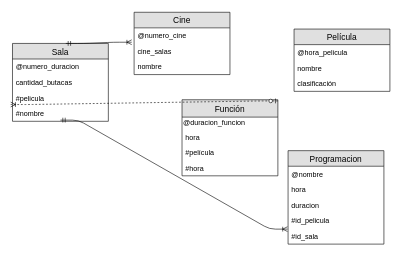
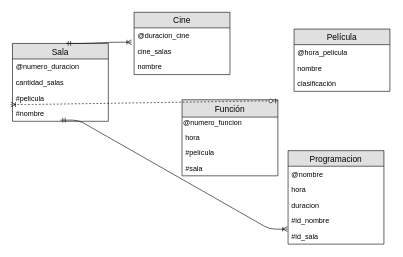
  <mxCell id="0" />
  <mxCell id="1" parent="0" />
  <mxCell id="2" value="Cine" style="swimlane;fontStyle=0;childLayout=stackLayout;horizontal=1;startSize=26;fillColor=#e0e0e0;horizontalStack=0;resizeParent=1;resizeParentMax=0;resizeLast=0;collapsible=1;marginBottom=0;swimlaneFillColor=#ffffff;align=center;fontSize=14;" parent="1" vertex="1"><mxGeometry x="223" y="20" width="160" height="104" as="geometry" /></mxCell>
- <mxCell id="3" value="@numero_cine" style="text;strokeColor=none;fillColor=none;spacingLeft=4;spacingRight=4;overflow=hidden;rotatable=0;points=[[0,0.5],[1,0.5]];portConstraint=eastwest;fontSize=12;" parent="2" vertex="1"><mxGeometry y="26" width="160" height="26" as="geometry" /></mxCell>
+ <mxCell id="3" value="@duracion_cine" style="text;strokeColor=none;fillColor=none;spacingLeft=4;spacingRight=4;overflow=hidden;rotatable=0;points=[[0,0.5],[1,0.5]];portConstraint=eastwest;fontSize=12;" parent="2" vertex="1"><mxGeometry y="26" width="160" height="26" as="geometry" /></mxCell>
  <mxCell id="4" value="cine_salas" style="text;strokeColor=none;fillColor=none;spacingLeft=4;spacingRight=4;overflow=hidden;rotatable=0;points=[[0,0.5],[1,0.5]];portConstraint=eastwest;fontSize=12;" parent="2" vertex="1"><mxGeometry y="52" width="160" height="26" as="geometry" /></mxCell>
  <mxCell id="5" value="nombre" style="text;strokeColor=none;fillColor=none;spacingLeft=4;spacingRight=4;overflow=hidden;rotatable=0;points=[[0,0.5],[1,0.5]];portConstraint=eastwest;fontSize=12;" parent="2" vertex="1"><mxGeometry y="78" width="160" height="26" as="geometry" /></mxCell>
  <mxCell id="6" value="Sala" style="swimlane;fontStyle=0;childLayout=stackLayout;horizontal=1;startSize=26;fillColor=#e0e0e0;horizontalStack=0;resizeParent=1;resizeParentMax=0;resizeLast=0;collapsible=1;marginBottom=0;swimlaneFillColor=#ffffff;align=center;fontSize=14;" parent="1" vertex="1"><mxGeometry x="20" y="72" width="160" height="130" as="geometry" /></mxCell>
  <mxCell id="7" value="@numero_duracion" style="text;strokeColor=none;fillColor=none;spacingLeft=4;spacingRight=4;overflow=hidden;rotatable=0;points=[[0,0.5],[1,0.5]];portConstraint=eastwest;fontSize=12;" parent="6" vertex="1"><mxGeometry y="26" width="160" height="26" as="geometry" /></mxCell>
- <mxCell id="8" value="cantidad_butacas" style="text;strokeColor=none;fillColor=none;spacingLeft=4;spacingRight=4;overflow=hidden;rotatable=0;points=[[0,0.5],[1,0.5]];portConstraint=eastwest;fontSize=12;" parent="6" vertex="1"><mxGeometry y="52" width="160" height="26" as="geometry" /></mxCell>
+ <mxCell id="8" value="cantidad_salas" style="text;strokeColor=none;fillColor=none;spacingLeft=4;spacingRight=4;overflow=hidden;rotatable=0;points=[[0,0.5],[1,0.5]];portConstraint=eastwest;fontSize=12;" parent="6" vertex="1"><mxGeometry y="52" width="160" height="26" as="geometry" /></mxCell>
  <mxCell id="9" value="#pelicula" style="text;strokeColor=none;fillColor=none;spacingLeft=4;spacingRight=4;overflow=hidden;rotatable=0;points=[[0,0.5],[1,0.5]];portConstraint=eastwest;fontSize=12;" parent="6" vertex="1"><mxGeometry y="78" width="160" height="26" as="geometry" /></mxCell>
  <mxCell id="10" value="#nombre" style="text;strokeColor=none;fillColor=none;spacingLeft=4;spacingRight=4;overflow=hidden;rotatable=0;points=[[0,0.5],[1,0.5]];portConstraint=eastwest;fontSize=12;" parent="6" vertex="1"><mxGeometry y="104" width="160" height="26" as="geometry" /></mxCell>
  <mxCell id="11" value="Función" style="swimlane;fontStyle=0;childLayout=stackLayout;horizontal=1;startSize=29;fillColor=#e0e0e0;horizontalStack=0;resizeParent=1;resizeParentMax=0;resizeLast=0;collapsible=1;marginBottom=0;swimlaneFillColor=#ffffff;align=center;fontSize=14;" parent="1" vertex="1"><mxGeometry x="303" y="166" width="160" height="127" as="geometry" /></mxCell>
- <mxCell id="12" value="@duracion_funcion" style="text;html=1;strokeColor=none;fillColor=none;align=left;verticalAlign=middle;whiteSpace=wrap;rounded=0;" vertex="1" parent="11"><mxGeometry y="29" width="160" height="20" as="geometry" /></mxCell>
+ <mxCell id="12" value="@numero_funcion" style="text;html=1;strokeColor=none;fillColor=none;align=left;verticalAlign=middle;whiteSpace=wrap;rounded=0;" vertex="1" parent="11"><mxGeometry y="29" width="160" height="20" as="geometry" /></mxCell>
  <mxCell id="13" value="hora" style="text;strokeColor=none;fillColor=none;spacingLeft=4;spacingRight=4;overflow=hidden;rotatable=0;points=[[0,0.5],[1,0.5]];portConstraint=eastwest;fontSize=12;" vertex="1" parent="11"><mxGeometry y="49" width="160" height="26" as="geometry" /></mxCell>
  <mxCell id="14" value="#película" style="text;strokeColor=none;fillColor=none;spacingLeft=4;spacingRight=4;overflow=hidden;rotatable=0;points=[[0,0.5],[1,0.5]];portConstraint=eastwest;fontSize=12;" parent="11" vertex="1"><mxGeometry y="75" width="160" height="26" as="geometry" /></mxCell>
- <mxCell id="15" value="#hora" style="text;strokeColor=none;fillColor=none;spacingLeft=4;spacingRight=4;overflow=hidden;rotatable=0;points=[[0,0.5],[1,0.5]];portConstraint=eastwest;fontSize=12;" parent="11" vertex="1"><mxGeometry y="101" width="160" height="26" as="geometry" /></mxCell>
+ <mxCell id="15" value="#sala" style="text;strokeColor=none;fillColor=none;spacingLeft=4;spacingRight=4;overflow=hidden;rotatable=0;points=[[0,0.5],[1,0.5]];portConstraint=eastwest;fontSize=12;" parent="11" vertex="1"><mxGeometry y="101" width="160" height="26" as="geometry" /></mxCell>
  <mxCell id="16" value="Película" style="swimlane;fontStyle=0;childLayout=stackLayout;horizontal=1;startSize=26;fillColor=#e0e0e0;horizontalStack=0;resizeParent=1;resizeParentMax=0;resizeLast=0;collapsible=1;marginBottom=0;swimlaneFillColor=#ffffff;align=center;fontSize=14;" parent="1" vertex="1"><mxGeometry x="490" y="48" width="160" height="104" as="geometry" /></mxCell>
  <mxCell id="17" value="@hora_pelicula" style="text;strokeColor=none;fillColor=none;spacingLeft=4;spacingRight=4;overflow=hidden;rotatable=0;points=[[0,0.5],[1,0.5]];portConstraint=eastwest;fontSize=12;" parent="16" vertex="1"><mxGeometry y="26" width="160" height="26" as="geometry" /></mxCell>
  <mxCell id="18" value="nombre" style="text;strokeColor=none;fillColor=none;spacingLeft=4;spacingRight=4;overflow=hidden;rotatable=0;points=[[0,0.5],[1,0.5]];portConstraint=eastwest;fontSize=12;" parent="16" vertex="1"><mxGeometry y="52" width="160" height="26" as="geometry" /></mxCell>
  <mxCell id="19" value="clasificación" style="text;strokeColor=none;fillColor=none;spacingLeft=4;spacingRight=4;overflow=hidden;rotatable=0;points=[[0,0.5],[1,0.5]];portConstraint=eastwest;fontSize=12;" parent="16" vertex="1"><mxGeometry y="78" width="160" height="26" as="geometry" /></mxCell>
  <mxCell id="20" value="" style="edgeStyle=entityRelationEdgeStyle;fontSize=12;html=1;endArrow=ERoneToMany;startArrow=ERzeroToOne;entryX=-0.019;entryY=0.923;entryDx=0;entryDy=0;entryPerimeter=0;exitX=1;exitY=0.016;exitDx=0;exitDy=0;exitPerimeter=0;dashed=1;" edge="1" parent="1" source="11" target="9"><mxGeometry width="100" height="100" relative="1" as="geometry"><mxPoint x="433" y="224" as="sourcePoint" /><mxPoint x="202" y="172" as="targetPoint" /></mxGeometry></mxCell>
  <mxCell id="21" value="" style="edgeStyle=entityRelationEdgeStyle;fontSize=12;html=1;endArrow=ERoneToMany;startArrow=ERmandOne;exitX=0.556;exitY=0;exitDx=0;exitDy=0;exitPerimeter=0;" edge="1" parent="1" source="6"><mxGeometry width="100" height="100" relative="1" as="geometry"><mxPoint x="70" y="237" as="sourcePoint" /><mxPoint x="219" y="70" as="targetPoint" /></mxGeometry></mxCell>
  <mxCell id="22" value="Programacion" style="swimlane;fontStyle=0;childLayout=stackLayout;horizontal=1;startSize=26;fillColor=#e0e0e0;horizontalStack=0;resizeParent=1;resizeParentMax=0;resizeLast=0;collapsible=1;marginBottom=0;swimlaneFillColor=#ffffff;align=center;fontSize=14;" vertex="1" parent="1"><mxGeometry x="480" y="251" width="160" height="156" as="geometry" /></mxCell>
  <mxCell id="23" value="@nombre" style="text;strokeColor=none;fillColor=none;spacingLeft=4;spacingRight=4;overflow=hidden;rotatable=0;points=[[0,0.5],[1,0.5]];portConstraint=eastwest;fontSize=12;" vertex="1" parent="22"><mxGeometry y="26" width="160" height="26" as="geometry" /></mxCell>
  <mxCell id="24" value="hora" style="text;strokeColor=none;fillColor=none;spacingLeft=4;spacingRight=4;overflow=hidden;rotatable=0;points=[[0,0.5],[1,0.5]];portConstraint=eastwest;fontSize=12;" vertex="1" parent="22"><mxGeometry y="52" width="160" height="26" as="geometry" /></mxCell>
  <mxCell id="25" value="duracion" style="text;strokeColor=none;fillColor=none;spacingLeft=4;spacingRight=4;overflow=hidden;rotatable=0;points=[[0,0.5],[1,0.5]];portConstraint=eastwest;fontSize=12;" vertex="1" parent="22"><mxGeometry y="78" width="160" height="26" as="geometry" /></mxCell>
- <mxCell id="26" value="#id_pelicula" style="text;strokeColor=none;fillColor=none;spacingLeft=4;spacingRight=4;overflow=hidden;rotatable=0;points=[[0,0.5],[1,0.5]];portConstraint=eastwest;fontSize=12;align=left;" vertex="1" parent="22"><mxGeometry y="104" width="160" height="26" as="geometry" /></mxCell>
+ <mxCell id="26" value="#id_nombre" style="text;strokeColor=none;fillColor=none;spacingLeft=4;spacingRight=4;overflow=hidden;rotatable=0;points=[[0,0.5],[1,0.5]];portConstraint=eastwest;fontSize=12;align=left;" vertex="1" parent="22"><mxGeometry y="104" width="160" height="26" as="geometry" /></mxCell>
  <mxCell id="27" value="#id_sala" style="text;strokeColor=none;fillColor=none;spacingLeft=4;spacingRight=4;overflow=hidden;rotatable=0;points=[[0,0.5],[1,0.5]];portConstraint=eastwest;fontSize=12;align=left;" vertex="1" parent="22"><mxGeometry y="130" width="160" height="26" as="geometry" /></mxCell>
  <mxCell id="28" value="" style="edgeStyle=entityRelationEdgeStyle;fontSize=12;html=1;endArrow=ERoneToMany;startArrow=ERmandOne;entryX=-0.006;entryY=1.038;entryDx=0;entryDy=0;entryPerimeter=0;" edge="1" parent="1" target="26"><mxGeometry width="100" height="100" relative="1" as="geometry"><mxPoint x="100" y="200" as="sourcePoint" /><mxPoint x="80" y="430" as="targetPoint" /></mxGeometry></mxCell>
